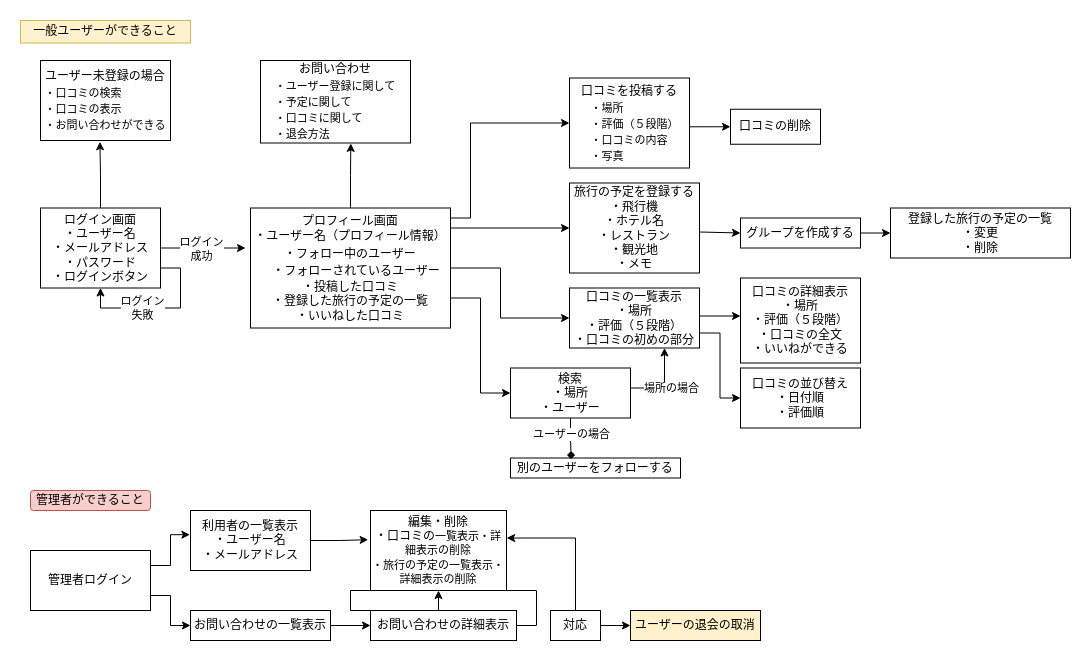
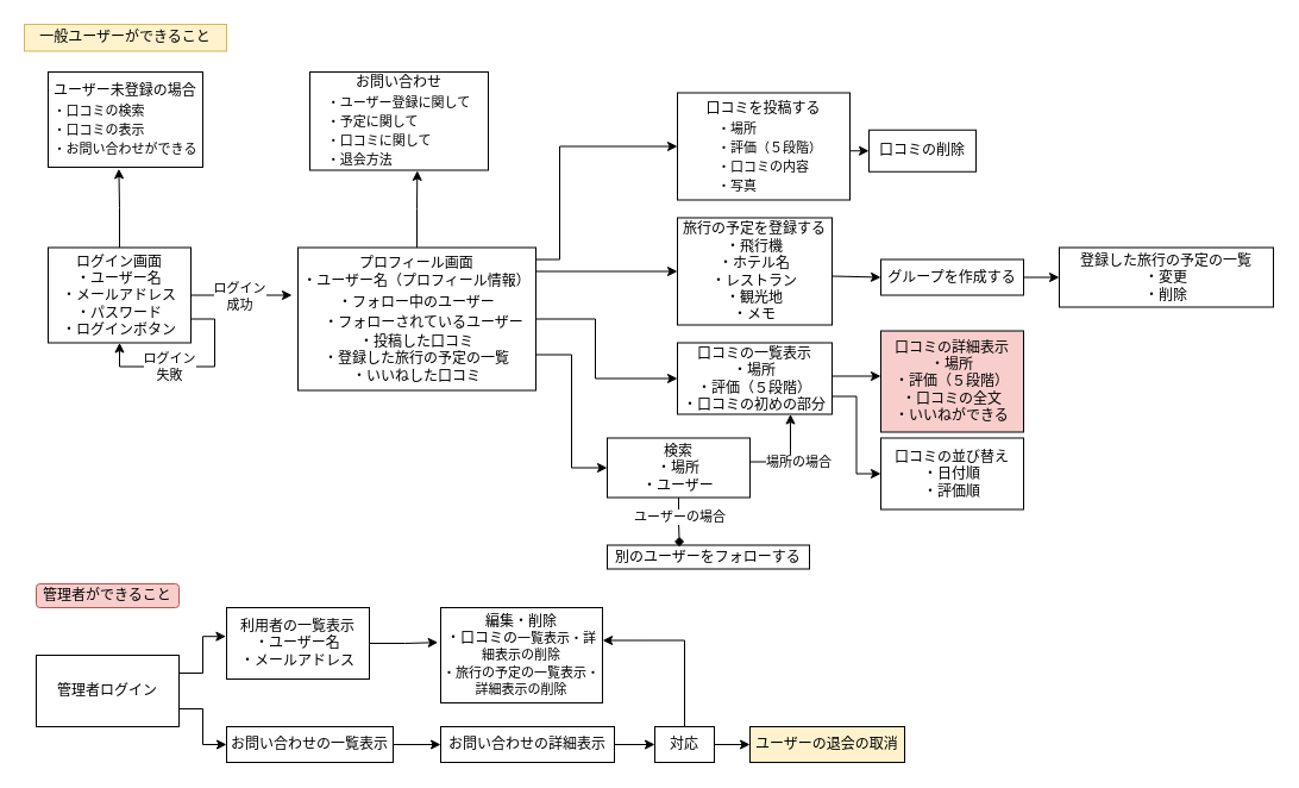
  <mxCell id="0" />
  <mxCell id="1" parent="0" />
  <mxCell id="2" style="edgeStyle=orthogonalEdgeStyle;rounded=0;orthogonalLoop=1;jettySize=auto;html=1;exitX=1;exitY=0.5;exitDx=0;exitDy=0;" parent="1" source="6" edge="1"><mxGeometry relative="1" as="geometry"><mxPoint x="245" y="247.5" as="targetPoint" /><Array as="points"><mxPoint x="245" y="247.5" /></Array></mxGeometry></mxCell>
  <mxCell id="3" value="ログイン&lt;div&gt;成功&lt;/div&gt;" style="edgeLabel;html=1;align=center;verticalAlign=middle;resizable=0;points=[];" parent="2" vertex="1" connectable="0"><mxGeometry x="0.58" y="1" relative="1" as="geometry"><mxPoint x="-27" y="2" as="offset" /></mxGeometry></mxCell>
  <mxCell id="4" style="edgeStyle=orthogonalEdgeStyle;rounded=0;orthogonalLoop=1;jettySize=auto;html=1;exitX=1;exitY=0.75;exitDx=0;exitDy=0;entryX=0.5;entryY=1;entryDx=0;entryDy=0;" parent="1" source="6" target="6" edge="1"><mxGeometry relative="1" as="geometry"><mxPoint x="100" y="297.5" as="targetPoint" /><mxPoint x="190" y="317.5" as="sourcePoint" /></mxGeometry></mxCell>
  <mxCell id="5" value="ログイン&lt;div&gt;失敗&lt;/div&gt;" style="edgeLabel;html=1;align=center;verticalAlign=middle;resizable=0;points=[];" parent="4" vertex="1" connectable="0"><mxGeometry x="0.206" y="2" relative="1" as="geometry"><mxPoint x="-3" y="-2" as="offset" /></mxGeometry></mxCell>
  <mxCell id="6" value="ログイン画面&lt;div&gt;・ユーザー名&lt;/div&gt;&lt;div&gt;・メールアドレス&lt;/div&gt;&lt;div&gt;・パスワード&lt;/div&gt;&lt;div&gt;・ログインボタン&lt;/div&gt;" style="rounded=0;whiteSpace=wrap;html=1;" parent="1" vertex="1"><mxGeometry x="40" y="207.5" width="120" height="80" as="geometry" /></mxCell>
  <mxCell id="7" style="edgeStyle=orthogonalEdgeStyle;rounded=0;orthogonalLoop=1;jettySize=auto;html=1;exitX=1;exitY=0.5;exitDx=0;exitDy=0;entryX=0;entryY=0.5;entryDx=0;entryDy=0;" parent="1" source="10" target="12" edge="1"><mxGeometry relative="1" as="geometry"><Array as="points"><mxPoint x="435" y="257.5" /><mxPoint x="435" y="227.5" /></Array></mxGeometry></mxCell>
  <mxCell id="8" style="edgeStyle=orthogonalEdgeStyle;rounded=0;orthogonalLoop=1;jettySize=auto;html=1;exitX=1;exitY=0.75;exitDx=0;exitDy=0;entryX=0;entryY=0.5;entryDx=0;entryDy=0;" parent="1" source="10" target="18" edge="1"><mxGeometry relative="1" as="geometry"><Array as="points"><mxPoint x="450" y="267.5" /><mxPoint x="500" y="267.5" /><mxPoint x="500" y="317.5" /></Array></mxGeometry></mxCell>
  <mxCell id="9" style="edgeStyle=orthogonalEdgeStyle;rounded=0;orthogonalLoop=1;jettySize=auto;html=1;exitX=1;exitY=1;exitDx=0;exitDy=0;entryX=0;entryY=0.5;entryDx=0;entryDy=0;" parent="1" source="10" target="24" edge="1"><mxGeometry relative="1" as="geometry"><Array as="points"><mxPoint x="370" y="317.5" /><mxPoint x="370" y="297.5" /><mxPoint x="480" y="297.5" /><mxPoint x="480" y="392.5" /></Array></mxGeometry></mxCell>
  <mxCell id="10" value="&lt;font style=&quot;font-size: 12px;&quot;&gt;プロフィール画面&lt;/font&gt;&lt;div&gt;&lt;span style=&quot;font-family: &amp;quot;Helvetica Neue&amp;quot;; background-color: initial;&quot;&gt;・ユーザー名（プロフィール情報）&lt;/span&gt;&lt;/div&gt;&lt;div&gt;&lt;p style=&quot;margin: 0px; font-variant-numeric: normal; font-variant-east-asian: normal; font-variant-alternates: normal; font-kerning: auto; font-optical-sizing: auto; font-feature-settings: normal; font-variation-settings: normal; font-variant-position: normal; font-stretch: normal; line-height: normal; font-family: &amp;quot;Helvetica Neue&amp;quot;;&quot; class=&quot;p1&quot;&gt;・フォロー中のユーザー&lt;/p&gt;&lt;p style=&quot;margin: 0px; font-variant-numeric: normal; font-variant-east-asian: normal; font-variant-alternates: normal; font-kerning: auto; font-optical-sizing: auto; font-feature-settings: normal; font-variation-settings: normal; font-variant-position: normal; font-stretch: normal; line-height: normal;&quot; class=&quot;p2&quot;&gt;&lt;span style=&quot;font-family: &amp;quot;Hiragino Sans&amp;quot;;&quot;&gt;　&lt;/span&gt;&lt;font face=&quot;Helvetica&quot;&gt;・フォローされているユーザー&lt;/font&gt;&lt;/p&gt;&lt;/div&gt;&lt;div&gt;&lt;span style=&quot;font-family: &amp;quot;Helvetica Neue&amp;quot;; background-color: initial;&quot;&gt;・投稿した口コミ&lt;/span&gt;&lt;/div&gt;&lt;div&gt;&lt;span style=&quot;font-family: &amp;quot;Hiragino Sans&amp;quot;; background-color: initial;&quot;&gt;・&lt;/span&gt;&lt;span style=&quot;background-color: initial;&quot;&gt;&lt;font face=&quot;Helvetica&quot;&gt;登録した旅行の予定の一覧&lt;/font&gt;&lt;/span&gt;&lt;/div&gt;&lt;div&gt;&lt;span style=&quot;background-color: initial;&quot;&gt;&lt;font face=&quot;Helvetica&quot;&gt;・いいねした口コミ&lt;/font&gt;&lt;/span&gt;&lt;/div&gt;" style="rounded=0;whiteSpace=wrap;html=1;align=center;" parent="1" vertex="1"><mxGeometry x="250" y="207.5" width="200" height="120" as="geometry" /></mxCell>
  <mxCell id="11" style="edgeStyle=orthogonalEdgeStyle;rounded=0;orthogonalLoop=1;jettySize=auto;html=1;exitX=1;exitY=0.5;exitDx=0;exitDy=0;entryX=0;entryY=0.5;entryDx=0;entryDy=0;" parent="1" source="12" target="49" edge="1"><mxGeometry relative="1" as="geometry"><mxPoint x="769" y="227.5" as="targetPoint" /><Array as="points"><mxPoint x="699" y="231.5" /></Array></mxGeometry></mxCell>
  <mxCell id="12" value="旅行の予定を登録する&lt;div&gt;・飛行機&lt;/div&gt;&lt;div&gt;・ホテル名&lt;/div&gt;&lt;div&gt;・レストラン&lt;/div&gt;&lt;div&gt;・観光地&lt;/div&gt;&lt;div&gt;・メモ&lt;/div&gt;" style="rounded=0;whiteSpace=wrap;html=1;" parent="1" vertex="1"><mxGeometry x="569" y="182.5" width="130" height="90" as="geometry" /></mxCell>
  <mxCell id="13" style="edgeStyle=orthogonalEdgeStyle;rounded=0;orthogonalLoop=1;jettySize=auto;html=1;exitX=1;exitY=0.5;exitDx=0;exitDy=0;entryX=0;entryY=0.5;entryDx=0;entryDy=0;" parent="1" source="14" target="26" edge="1"><mxGeometry relative="1" as="geometry"><Array as="points"><mxPoint x="689" y="126.5" /></Array></mxGeometry></mxCell>
- <mxCell id="14" value="口コミを投稿する&lt;p style=&quot;font-variant-numeric: normal; font-variant-east-asian: normal; font-variant-alternates: normal; font-kerning: auto; font-optical-sizing: auto; font-feature-settings: normal; font-variation-settings: normal; font-variant-position: normal; font-stretch: normal; font-size: 11px; line-height: normal; margin: 0px; text-align: start;&quot; class=&quot;p1&quot;&gt;　・場所&lt;/p&gt;&lt;p style=&quot;font-variant-numeric: normal; font-variant-east-asian: normal; font-variant-alternates: normal; font-kerning: auto; font-optical-sizing: auto; font-feature-settings: normal; font-variation-settings: normal; font-variant-position: normal; font-stretch: normal; font-size: 11px; line-height: normal; margin: 0px; text-align: start;&quot; class=&quot;p1&quot;&gt;　・評価（５段階）&lt;/p&gt;&lt;p style=&quot;font-variant-numeric: normal; font-variant-east-asian: normal; font-variant-alternates: normal; font-kerning: auto; font-optical-sizing: auto; font-feature-settings: normal; font-variation-settings: normal; font-variant-position: normal; font-stretch: normal; font-size: 11px; line-height: normal; margin: 0px; text-align: start;&quot; class=&quot;p1&quot;&gt;　・口コミの内容&lt;/p&gt;&lt;p style=&quot;font-variant-numeric: normal; font-variant-east-asian: normal; font-variant-alternates: normal; font-kerning: auto; font-optical-sizing: auto; font-feature-settings: normal; font-variation-settings: normal; font-variant-position: normal; font-stretch: normal; font-size: 11px; line-height: normal; margin: 0px; text-align: start;&quot; class=&quot;p1&quot;&gt;　・写真&lt;/p&gt;" style="rounded=0;whiteSpace=wrap;html=1;" parent="1" vertex="1"><mxGeometry x="569" y="77.5" width="120" height="90" as="geometry" /></mxCell>
+ <mxCell id="14" value="口コミを投稿する&lt;p style=&quot;font-variant-numeric: normal; font-variant-east-asian: normal; font-variant-alternates: normal; font-kerning: auto; font-optical-sizing: auto; font-feature-settings: normal; font-variation-settings: normal; font-variant-position: normal; font-stretch: normal; font-size: 11px; line-height: normal; margin: 0px; text-align: start;&quot; class=&quot;p1&quot;&gt;　・場所&lt;/p&gt;&lt;p style=&quot;font-variant-numeric: normal; font-variant-east-asian: normal; font-variant-alternates: normal; font-kerning: auto; font-optical-sizing: auto; font-feature-settings: normal; font-variation-settings: normal; font-variant-position: normal; font-stretch: normal; font-size: 11px; line-height: normal; margin: 0px; text-align: start;&quot; class=&quot;p1&quot;&gt;　・評価（５段階）&lt;/p&gt;&lt;p style=&quot;font-variant-numeric: normal; font-variant-east-asian: normal; font-variant-alternates: normal; font-kerning: auto; font-optical-sizing: auto; font-feature-settings: normal; font-variation-settings: normal; font-variant-position: normal; font-stretch: normal; font-size: 11px; line-height: normal; margin: 0px; text-align: start;&quot; class=&quot;p1&quot;&gt;　・口コミの内容&lt;/p&gt;&lt;p style=&quot;font-variant-numeric: normal; font-variant-east-asian: normal; font-variant-alternates: normal; font-kerning: auto; font-optical-sizing: auto; font-feature-settings: normal; font-variation-settings: normal; font-variant-position: normal; font-stretch: normal; font-size: 11px; line-height: normal; margin: 0px; text-align: start;&quot; class=&quot;p1&quot;&gt;　・写真&lt;/p&gt;" style="rounded=0;whiteSpace=wrap;html=1;" parent="1" vertex="1"><mxGeometry x="569" y="77.5" width="145" height="90" as="geometry" /></mxCell>
  <mxCell id="15" style="edgeStyle=orthogonalEdgeStyle;rounded=0;orthogonalLoop=1;jettySize=auto;html=1;exitX=0.5;exitY=1;exitDx=0;exitDy=0;" parent="1" source="14" target="14" edge="1"><mxGeometry relative="1" as="geometry" /></mxCell>
  <mxCell id="16" style="edgeStyle=orthogonalEdgeStyle;rounded=0;orthogonalLoop=1;jettySize=auto;html=1;exitX=1;exitY=0.75;exitDx=0;exitDy=0;entryX=0;entryY=0.5;entryDx=0;entryDy=0;" parent="1" source="18" target="25" edge="1"><mxGeometry relative="1" as="geometry" /></mxCell>
  <mxCell id="17" style="edgeStyle=orthogonalEdgeStyle;rounded=0;orthogonalLoop=1;jettySize=auto;html=1;exitX=1;exitY=0.5;exitDx=0;exitDy=0;" parent="1" source="18" target="20" edge="1"><mxGeometry relative="1" as="geometry"><Array as="points"><mxPoint x="699" y="315.5" /></Array></mxGeometry></mxCell>
  <mxCell id="18" value="口コミの一覧表示&lt;div&gt;・場所&lt;/div&gt;&lt;div&gt;・評価（５段階）&lt;/div&gt;&lt;div&gt;・口コミの初めの部分&lt;/div&gt;" style="rounded=0;whiteSpace=wrap;html=1;" parent="1" vertex="1"><mxGeometry x="569" y="287.5" width="130" height="60" as="geometry" /></mxCell>
  <mxCell id="19" style="edgeStyle=orthogonalEdgeStyle;rounded=0;orthogonalLoop=1;jettySize=auto;html=1;exitX=1;exitY=0.25;exitDx=0;exitDy=0;" parent="1" source="10" target="14" edge="1"><mxGeometry relative="1" as="geometry"><Array as="points"><mxPoint x="450" y="217.5" /><mxPoint x="470" y="217.5" /><mxPoint x="470" y="122.5" /></Array></mxGeometry></mxCell>
- <mxCell id="20" value="口コミの詳細表示&lt;div&gt;・場所&lt;/div&gt;&lt;div&gt;・評価（５段階）&lt;/div&gt;&lt;div&gt;・口コミの全文&lt;/div&gt;&lt;div&gt;・いいねができる&lt;/div&gt;" style="rounded=0;whiteSpace=wrap;html=1;" parent="1" vertex="1"><mxGeometry x="740" y="277.5" width="120" height="85" as="geometry" /></mxCell>
+ <mxCell id="20" value="口コミの詳細表示&lt;div&gt;・場所&lt;/div&gt;&lt;div&gt;・評価（５段階）&lt;/div&gt;&lt;div&gt;・口コミの全文&lt;/div&gt;&lt;div&gt;・いいねができる&lt;/div&gt;" style="rounded=0;whiteSpace=wrap;html=1;fillColor=#f8cecc;" parent="1" vertex="1"><mxGeometry x="740" y="277.5" width="120" height="85" as="geometry" /></mxCell>
  <mxCell id="21" style="edgeStyle=orthogonalEdgeStyle;rounded=0;orthogonalLoop=1;jettySize=auto;html=1;exitX=0.5;exitY=1;exitDx=0;exitDy=0;" parent="1" source="12" target="12" edge="1"><mxGeometry relative="1" as="geometry" /></mxCell>
  <mxCell id="22" style="edgeStyle=orthogonalEdgeStyle;rounded=0;orthogonalLoop=1;jettySize=auto;html=1;exitX=1;exitY=0.5;exitDx=0;exitDy=0;entryX=0.5;entryY=1;entryDx=0;entryDy=0;" parent="1" edge="1"><mxGeometry relative="1" as="geometry"><mxPoint x="609" y="392.5" as="sourcePoint" /><mxPoint x="664" y="347.5" as="targetPoint" /><Array as="points"><mxPoint x="609" y="387.5" /><mxPoint x="664" y="387.5" /></Array></mxGeometry></mxCell>
  <mxCell id="23" value="場所の場合" style="edgeLabel;html=1;align=center;verticalAlign=middle;resizable=0;points=[];" parent="22" vertex="1" connectable="0"><mxGeometry x="-0.32" relative="1" as="geometry"><mxPoint x="32" as="offset" /></mxGeometry></mxCell>
  <mxCell id="24" value="検索&lt;div&gt;・場所&lt;/div&gt;&lt;div&gt;・ユーザー&lt;/div&gt;" style="rounded=0;whiteSpace=wrap;html=1;" parent="1" vertex="1"><mxGeometry x="510" y="367.5" width="120" height="50" as="geometry" /></mxCell>
  <mxCell id="25" value="口コミの並び替え&lt;div&gt;・日付順&lt;/div&gt;&lt;div&gt;・評価順&lt;/div&gt;" style="rounded=0;whiteSpace=wrap;html=1;" parent="1" vertex="1"><mxGeometry x="740" y="367.5" width="120" height="60" as="geometry" /></mxCell>
  <mxCell id="26" value="口コミの削除" style="rounded=0;whiteSpace=wrap;html=1;" parent="1" vertex="1"><mxGeometry x="730" y="108.75" width="90" height="35" as="geometry" /></mxCell>
  <mxCell id="27" value="別のユーザーをフォローする" style="rounded=0;whiteSpace=wrap;html=1;" parent="1" vertex="1"><mxGeometry x="510" y="457.5" width="170" height="20" as="geometry" /></mxCell>
  <mxCell id="28" style="edgeStyle=orthogonalEdgeStyle;rounded=0;orthogonalLoop=1;jettySize=auto;html=1;exitX=0.5;exitY=1;exitDx=0;exitDy=0;entryX=0.357;entryY=0.063;entryDx=0;entryDy=0;entryPerimeter=0;endArrow=diamond;" parent="1" source="24" target="27" edge="1"><mxGeometry relative="1" as="geometry" /></mxCell>
  <mxCell id="29" value="ユーザーの場合" style="edgeLabel;html=1;align=center;verticalAlign=middle;resizable=0;points=[];" parent="28" vertex="1" connectable="0"><mxGeometry x="-0.225" y="1" relative="1" as="geometry"><mxPoint x="-1" as="offset" /></mxGeometry></mxCell>
  <mxCell id="30" value="ユーザー未登録の場合&lt;div&gt;&lt;p style=&quot;font-variant-numeric: normal; font-variant-east-asian: normal; font-variant-alternates: normal; font-kerning: auto; font-optical-sizing: auto; font-feature-settings: normal; font-variation-settings: normal; font-variant-position: normal; font-stretch: normal; font-size: 11px; line-height: normal; margin: 0px; text-align: start;&quot; class=&quot;p1&quot;&gt;・口コミの検索&lt;/p&gt;&lt;p style=&quot;font-variant-numeric: normal; font-variant-east-asian: normal; font-variant-alternates: normal; font-kerning: auto; font-optical-sizing: auto; font-feature-settings: normal; font-variation-settings: normal; font-variant-position: normal; font-stretch: normal; font-size: 11px; line-height: normal; margin: 0px; text-align: start;&quot; class=&quot;p1&quot;&gt;&lt;span style=&quot;background-color: initial;&quot;&gt;・口コミの表示&lt;/span&gt;&lt;/p&gt;&lt;p style=&quot;font-variant-numeric: normal; font-variant-east-asian: normal; font-variant-alternates: normal; font-kerning: auto; font-optical-sizing: auto; font-feature-settings: normal; font-variation-settings: normal; font-variant-position: normal; font-stretch: normal; font-size: 11px; line-height: normal; margin: 0px; text-align: start;&quot; class=&quot;p1&quot;&gt;・お問い合わせができる&lt;/p&gt;&lt;/div&gt;" style="rounded=0;whiteSpace=wrap;html=1;" parent="1" vertex="1"><mxGeometry x="40" y="60" width="130" height="80" as="geometry" /></mxCell>
  <mxCell id="31" style="edgeStyle=orthogonalEdgeStyle;rounded=0;orthogonalLoop=1;jettySize=auto;html=1;exitX=0.5;exitY=0;exitDx=0;exitDy=0;entryX=0.457;entryY=1.016;entryDx=0;entryDy=0;entryPerimeter=0;" parent="1" source="6" target="30" edge="1"><mxGeometry relative="1" as="geometry" /></mxCell>
  <mxCell id="32" value="お問い合わせ&lt;div&gt;&lt;p style=&quot;font-variant-numeric: normal; font-variant-east-asian: normal; font-variant-alternates: normal; font-kerning: auto; font-optical-sizing: auto; font-feature-settings: normal; font-variation-settings: normal; font-variant-position: normal; font-stretch: normal; font-size: 11px; line-height: normal; margin: 0px; text-align: start;&quot; class=&quot;p1&quot;&gt;・ユーザー登録に関して&lt;/p&gt;&lt;p style=&quot;font-variant-numeric: normal; font-variant-east-asian: normal; font-variant-alternates: normal; font-kerning: auto; font-optical-sizing: auto; font-feature-settings: normal; font-variation-settings: normal; font-variant-position: normal; font-stretch: normal; font-size: 11px; line-height: normal; margin: 0px; text-align: start;&quot; class=&quot;p1&quot;&gt;・予定に関して&lt;/p&gt;&lt;p style=&quot;font-variant-numeric: normal; font-variant-east-asian: normal; font-variant-alternates: normal; font-kerning: auto; font-optical-sizing: auto; font-feature-settings: normal; font-variation-settings: normal; font-variant-position: normal; font-stretch: normal; font-size: 11px; line-height: normal; margin: 0px; text-align: start;&quot; class=&quot;p1&quot;&gt;・口コミに関して&lt;/p&gt;&lt;p style=&quot;font-variant-numeric: normal; font-variant-east-asian: normal; font-variant-alternates: normal; font-kerning: auto; font-optical-sizing: auto; font-feature-settings: normal; font-variation-settings: normal; font-variant-position: normal; font-stretch: normal; font-size: 11px; line-height: normal; margin: 0px; text-align: start;&quot; class=&quot;p1&quot;&gt;・退会方法&lt;/p&gt;&lt;/div&gt;" style="rounded=0;whiteSpace=wrap;html=1;" parent="1" vertex="1"><mxGeometry x="260" y="60" width="150" height="82.5" as="geometry" /></mxCell>
  <mxCell id="33" style="edgeStyle=orthogonalEdgeStyle;rounded=0;orthogonalLoop=1;jettySize=auto;html=1;exitX=0.5;exitY=0;exitDx=0;exitDy=0;entryX=0.602;entryY=1.005;entryDx=0;entryDy=0;entryPerimeter=0;" parent="1" source="10" target="32" edge="1"><mxGeometry relative="1" as="geometry" /></mxCell>
  <mxCell id="34" style="edgeStyle=orthogonalEdgeStyle;rounded=0;orthogonalLoop=1;jettySize=auto;html=1;exitX=1;exitY=0.75;exitDx=0;exitDy=0;entryX=0;entryY=0.5;entryDx=0;entryDy=0;" parent="1" source="35" target="39" edge="1"><mxGeometry relative="1" as="geometry" /></mxCell>
  <mxCell id="35" value="管理者ログイン" style="rounded=0;whiteSpace=wrap;html=1;" parent="1" vertex="1"><mxGeometry x="30" y="550" width="120" height="60" as="geometry" /></mxCell>
  <mxCell id="36" value="利用者の一覧表示&lt;div&gt;・ユーザー名&lt;/div&gt;&lt;div&gt;・メールアドレス&lt;/div&gt;" style="rounded=0;whiteSpace=wrap;html=1;" parent="1" vertex="1"><mxGeometry x="190" y="510" width="120" height="60" as="geometry" /></mxCell>
  <mxCell id="37" value="編集・削除&lt;div&gt;・口コミの&lt;span style=&quot;font-size: 11px; text-align: start; background-color: initial;&quot;&gt;一覧表示・詳細表示の削除&lt;/span&gt;&lt;/div&gt;&lt;div&gt;&lt;span style=&quot;font-size: 11px; text-align: start; background-color: initial;&quot;&gt;・&lt;/span&gt;&lt;span style=&quot;font-size: 11px; text-align: start; background-color: initial;&quot;&gt;旅行の予定の一覧表示・詳細表示の削除&lt;/span&gt;&lt;/div&gt;" style="rounded=0;whiteSpace=wrap;html=1;" parent="1" vertex="1"><mxGeometry x="370" y="510" width="136" height="80" as="geometry" /></mxCell>
  <mxCell id="38" style="edgeStyle=orthogonalEdgeStyle;rounded=0;orthogonalLoop=1;jettySize=auto;html=1;exitX=1;exitY=0.5;exitDx=0;exitDy=0;entryX=0;entryY=0.5;entryDx=0;entryDy=0;" parent="1" source="39" target="41" edge="1"><mxGeometry relative="1" as="geometry" /></mxCell>
  <mxCell id="39" value="お問い合わせの一覧表示" style="rounded=0;whiteSpace=wrap;html=1;" parent="1" vertex="1"><mxGeometry x="190" y="610" width="140" height="30" as="geometry" /></mxCell>
- <mxCell id="40" style="edgeStyle=orthogonalEdgeStyle;rounded=0;orthogonalLoop=1;jettySize=auto;html=1;exitX=1;exitY=0.5;exitDx=0;exitDy=0;" parent="1" source="41" target="37" edge="1"><mxGeometry relative="1" as="geometry" /></mxCell>
+ <mxCell id="40" style="edgeStyle=orthogonalEdgeStyle;rounded=0;orthogonalLoop=1;jettySize=auto;html=1;exitX=1;exitY=0.5;exitDx=0;exitDy=0;entryX=0;entryY=0.5;entryDx=0;entryDy=0;" parent="1" source="41" target="43" edge="1"><mxGeometry relative="1" as="geometry" /></mxCell>
  <mxCell id="41" value="お問い合わせの詳細表示" style="rounded=0;whiteSpace=wrap;html=1;" parent="1" vertex="1"><mxGeometry x="370" y="610" width="146" height="30" as="geometry" /></mxCell>
  <mxCell id="42" style="edgeStyle=orthogonalEdgeStyle;rounded=0;orthogonalLoop=1;jettySize=auto;html=1;exitX=1;exitY=0.5;exitDx=0;exitDy=0;entryX=0;entryY=0.5;entryDx=0;entryDy=0;" parent="1" source="43" target="44" edge="1"><mxGeometry relative="1" as="geometry" /></mxCell>
  <mxCell id="43" value="対応" style="rounded=0;whiteSpace=wrap;html=1;" parent="1" vertex="1"><mxGeometry x="550" y="610" width="50" height="30" as="geometry" /></mxCell>
  <mxCell id="44" value="ユーザーの退会の取消" style="rounded=0;whiteSpace=wrap;html=1;fillColor=#fff2cc;" parent="1" vertex="1"><mxGeometry x="630" y="610" width="130" height="30" as="geometry" /></mxCell>
  <mxCell id="45" style="edgeStyle=orthogonalEdgeStyle;rounded=0;orthogonalLoop=1;jettySize=auto;html=1;exitX=1;exitY=0.5;exitDx=0;exitDy=0;entryX=-0.017;entryY=0.365;entryDx=0;entryDy=0;entryPerimeter=0;" parent="1" source="36" target="37" edge="1"><mxGeometry relative="1" as="geometry" /></mxCell>
  <mxCell id="46" style="edgeStyle=orthogonalEdgeStyle;rounded=0;orthogonalLoop=1;jettySize=auto;html=1;exitX=0.5;exitY=0;exitDx=0;exitDy=0;entryX=1.001;entryY=0.344;entryDx=0;entryDy=0;entryPerimeter=0;" parent="1" source="43" target="37" edge="1"><mxGeometry relative="1" as="geometry" /></mxCell>
  <mxCell id="47" style="edgeStyle=orthogonalEdgeStyle;rounded=0;orthogonalLoop=1;jettySize=auto;html=1;exitX=1;exitY=0.25;exitDx=0;exitDy=0;entryX=-0.005;entryY=0.403;entryDx=0;entryDy=0;entryPerimeter=0;" parent="1" source="35" target="36" edge="1"><mxGeometry relative="1" as="geometry" /></mxCell>
  <mxCell id="48" style="edgeStyle=orthogonalEdgeStyle;rounded=0;orthogonalLoop=1;jettySize=auto;html=1;exitX=1;exitY=0.5;exitDx=0;exitDy=0;entryX=0;entryY=0.5;entryDx=0;entryDy=0;" parent="1" source="49" target="50" edge="1"><mxGeometry relative="1" as="geometry" /></mxCell>
  <mxCell id="49" value="グループを作成する" style="rounded=0;whiteSpace=wrap;html=1;" parent="1" vertex="1"><mxGeometry x="740" y="217.5" width="120" height="30" as="geometry" /></mxCell>
  <mxCell id="50" value="登録した旅行の予定の一覧&lt;div&gt;・変更&lt;/div&gt;&lt;div&gt;・削除&lt;/div&gt;" style="rounded=0;whiteSpace=wrap;html=1;" parent="1" vertex="1"><mxGeometry x="890" y="207.5" width="180" height="50" as="geometry" /></mxCell>
  <mxCell id="51" value="一般ユーザーができること" style="rounded=0;whiteSpace=wrap;html=1;fillColor=#fff2cc;strokeColor=#d6b656;" parent="1" vertex="1"><mxGeometry x="20" y="20" width="170" height="22.5" as="geometry" /></mxCell>
  <mxCell id="52" value="管理者ができること" style="whiteSpace=wrap;html=1;fillColor=#f8cecc;strokeColor=#b85450;rounded=1;" parent="1" vertex="1"><mxGeometry x="30" y="490" width="120" height="20" as="geometry" /></mxCell>
